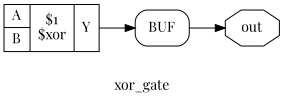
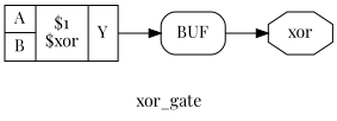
  digraph {
    fontname="Playfair Display"
    label=xor_gate
    rankdir=LR
    remincross=true
    node [fontname="Playfair Display"]
    edge [color=black fontname="Playfair Display"]
-   n1 [color=black fontcolor=black label=out shape=octagon]
+   n1 [color=black fontcolor=black label=xor shape=octagon]
    n2 [label="{{<p5> A|<p6> B}|$1\n$xor|{<p7> Y}}" shape=record]
    n3 [label=BUF shape=box style=rounded]
    n2 -> n3 [headport="w:w" tailport="p7:e"]
    n3 -> n1 [headport=w tailport="e:e"]
  }
